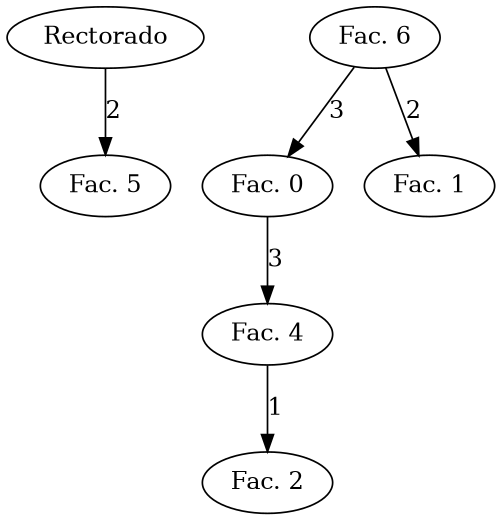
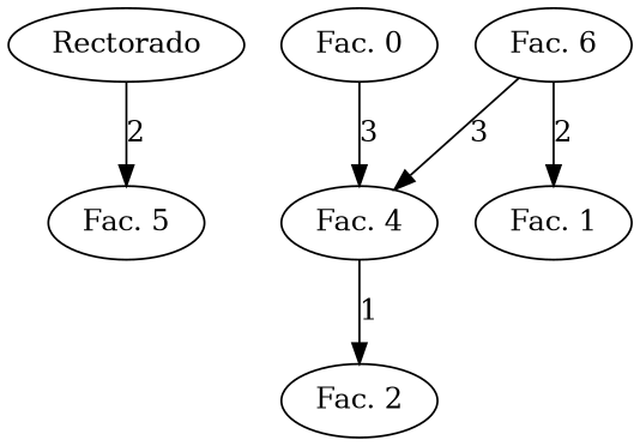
  digraph {
    Rectorado
    "Fac. 5"
    n3 [label="Fac. 0"]
    "Fac. 6"
    "Fac. 1"
    "Fac. 4"
    "Fac. 2"
    Rectorado -> "Fac. 5" [label=2]
    n3 -> "Fac. 4" [label=3]
-   "Fac. 6" -> n3 [label=3]
+   "Fac. 6" -> "Fac. 4" [label=3]
    "Fac. 6" -> "Fac. 1" [label=2]
    "Fac. 4" -> "Fac. 2" [label=1]
  }
